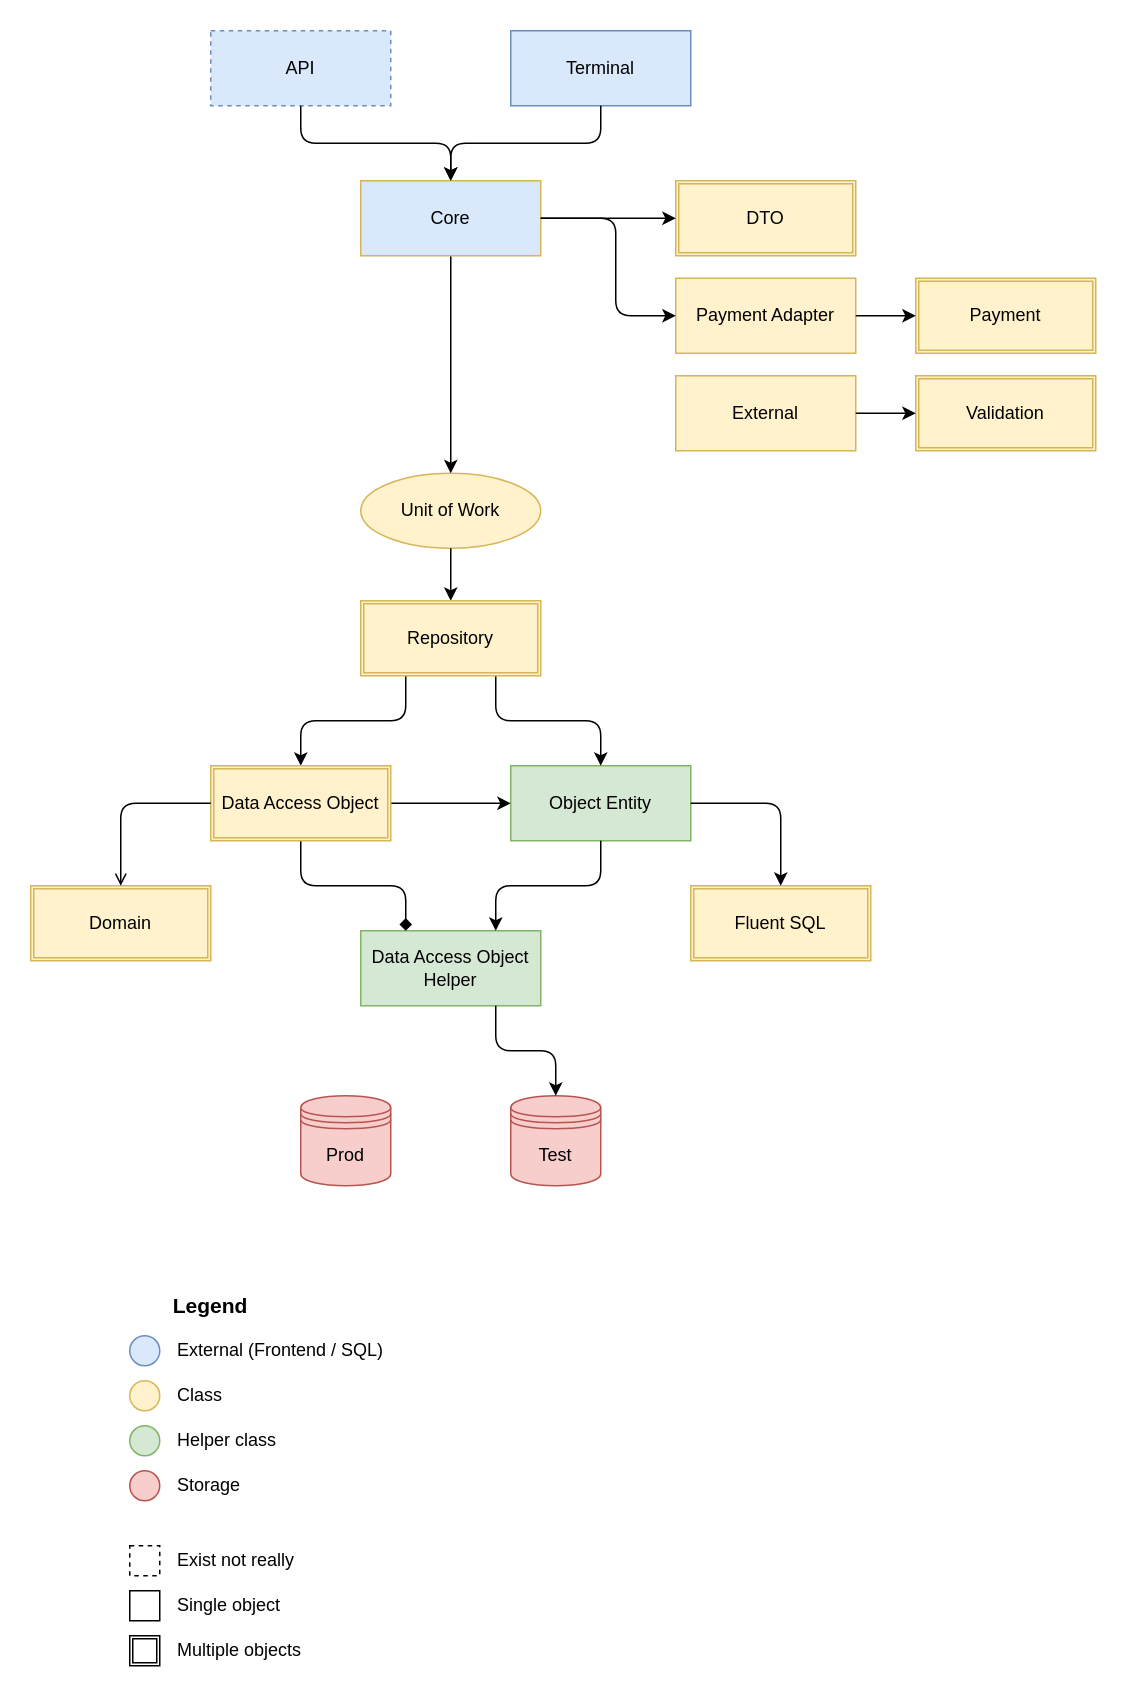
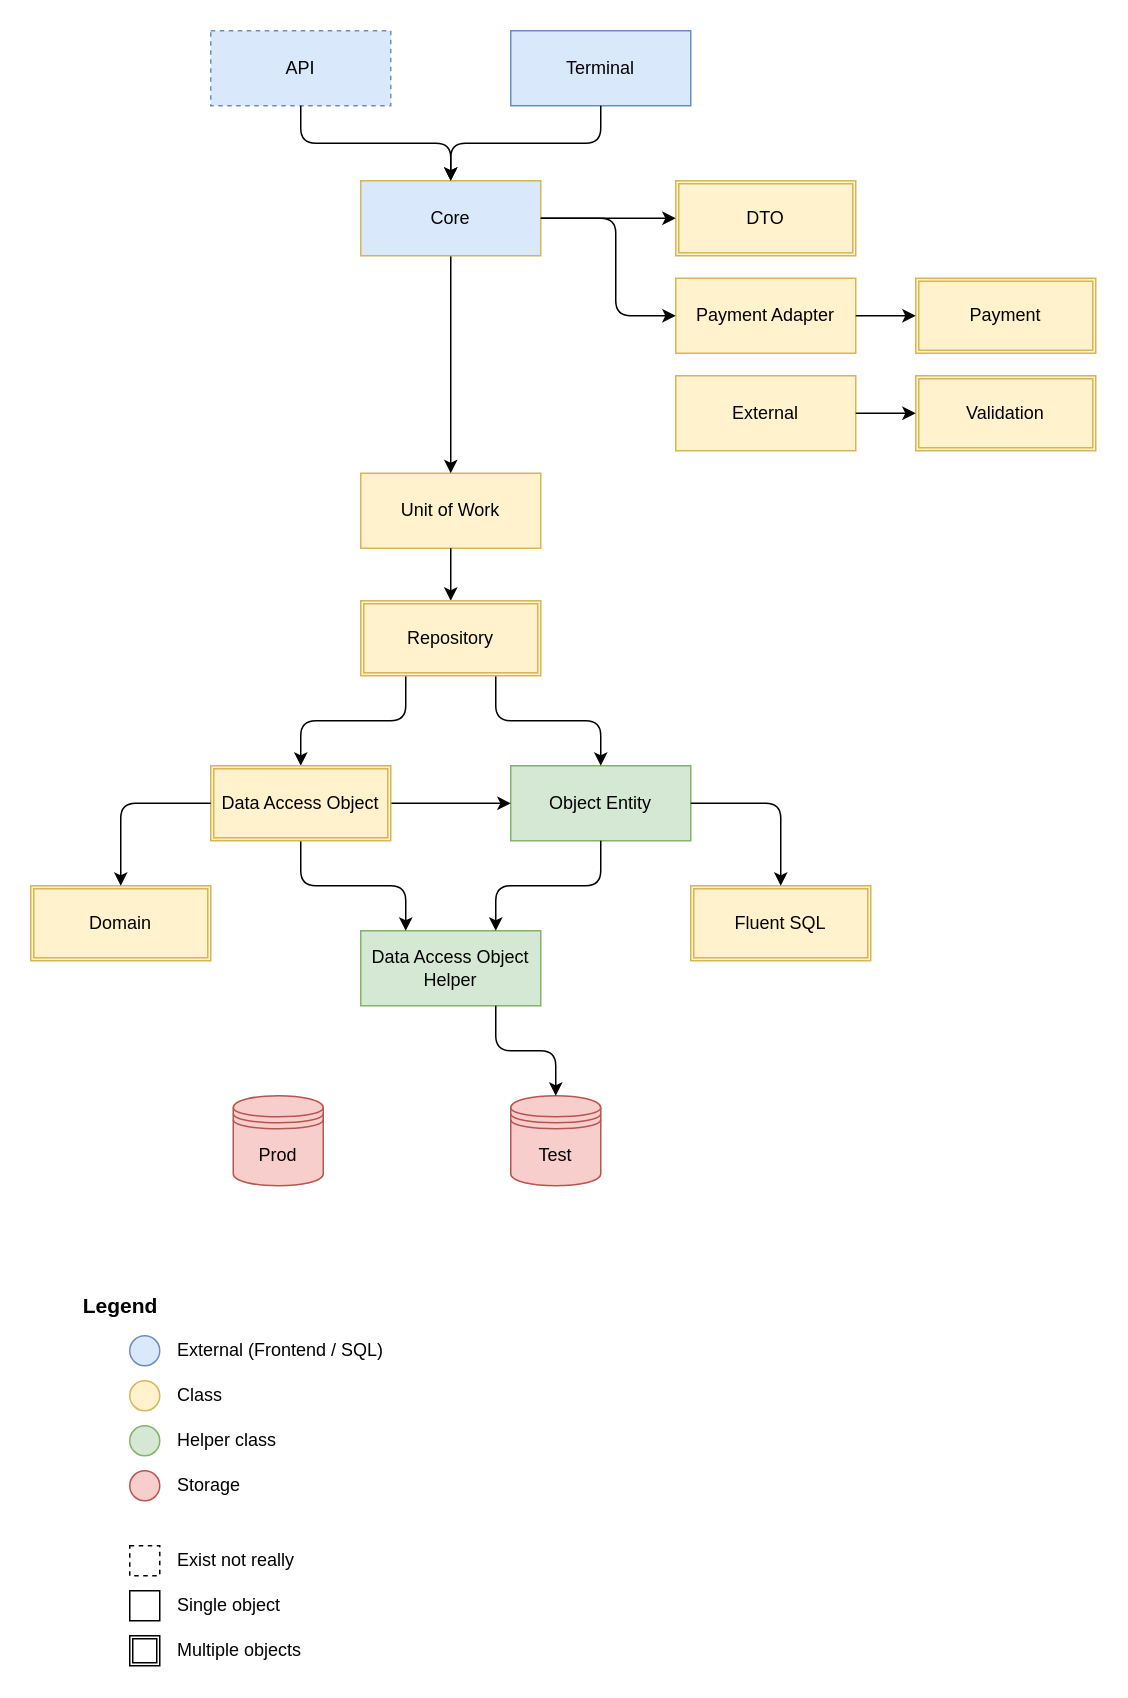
  <mxCell id="0" />
  <mxCell id="1" parent="0" />
- <mxCell id="2" value="Prod" style="shape=datastore;whiteSpace=wrap;html=1;fillColor=#f8cecc;strokeColor=#b85450;" parent="1" vertex="1"><mxGeometry x="200" y="730" width="60" height="60" as="geometry" /></mxCell>
+ <mxCell id="2" value="Prod" style="shape=datastore;whiteSpace=wrap;html=1;fillColor=#f8cecc;strokeColor=#b85450;" parent="1" vertex="1"><mxGeometry x="155" y="730" width="60" height="60" as="geometry" /></mxCell>
  <mxCell id="3" value="Test" style="shape=datastore;whiteSpace=wrap;html=1;fillColor=#f8cecc;strokeColor=#b85450;" parent="1" vertex="1"><mxGeometry x="340" y="730" width="60" height="60" as="geometry" /></mxCell>
  <mxCell id="4" value="Object Entity" style="rounded=0;whiteSpace=wrap;html=1;fillColor=#d5e8d4;strokeColor=#82b366;" parent="1" vertex="1"><mxGeometry x="340" y="510" width="120" height="50" as="geometry" /></mxCell>
  <mxCell id="5" value="Data Access Object Helper" style="rounded=0;whiteSpace=wrap;html=1;fillColor=#d5e8d4;strokeColor=#82b366;" parent="1" vertex="1"><mxGeometry x="240" y="620" width="120" height="50" as="geometry" /></mxCell>
  <mxCell id="6" value="" style="edgeStyle=segmentEdgeStyle;endArrow=classic;html=1;exitX=0.75;exitY=1;exitDx=0;exitDy=0;entryX=0.5;entryY=0;entryDx=0;entryDy=0;" parent="1" source="5" target="3" edge="1"><mxGeometry width="50" height="50" relative="1" as="geometry"><mxPoint x="270" y="600" as="sourcePoint" /><mxPoint x="320" y="550" as="targetPoint" /><Array as="points"><mxPoint x="330" y="700" /><mxPoint x="370" y="700" /></Array></mxGeometry></mxCell>
- <mxCell id="7" value="" style="edgeStyle=elbowEdgeStyle;elbow=vertical;endArrow=diamond;html=1;exitX=0.5;exitY=1;exitDx=0;exitDy=0;entryX=0.25;entryY=0;entryDx=0;entryDy=0;" parent="1" source="20" target="5" edge="1"><mxGeometry width="50" height="50" relative="1" as="geometry"><mxPoint x="200" y="560" as="sourcePoint" /><mxPoint x="320" y="540" as="targetPoint" /></mxGeometry></mxCell>
+ <mxCell id="7" value="" style="edgeStyle=elbowEdgeStyle;elbow=vertical;endArrow=classic;html=1;exitX=0.5;exitY=1;exitDx=0;exitDy=0;entryX=0.25;entryY=0;entryDx=0;entryDy=0;" parent="1" source="20" target="5" edge="1"><mxGeometry width="50" height="50" relative="1" as="geometry"><mxPoint x="200" y="560" as="sourcePoint" /><mxPoint x="320" y="540" as="targetPoint" /></mxGeometry></mxCell>
  <mxCell id="8" value="" style="edgeStyle=segmentEdgeStyle;endArrow=classic;html=1;exitX=0.5;exitY=1;exitDx=0;exitDy=0;entryX=0.75;entryY=0;entryDx=0;entryDy=0;" parent="1" source="4" target="5" edge="1"><mxGeometry width="50" height="50" relative="1" as="geometry"><mxPoint x="270" y="590" as="sourcePoint" /><mxPoint x="320" y="540" as="targetPoint" /><Array as="points"><mxPoint x="400" y="590" /><mxPoint x="330" y="590" /></Array></mxGeometry></mxCell>
  <mxCell id="9" value="" style="endArrow=classic;html=1;exitX=1;exitY=0.5;exitDx=0;exitDy=0;entryX=0;entryY=0.5;entryDx=0;entryDy=0;" parent="1" source="20" target="4" edge="1"><mxGeometry width="50" height="50" relative="1" as="geometry"><mxPoint x="260" y="535" as="sourcePoint" /><mxPoint x="320" y="520" as="targetPoint" /></mxGeometry></mxCell>
  <mxCell id="10" value="" style="edgeStyle=segmentEdgeStyle;endArrow=classic;html=1;exitX=0.25;exitY=1;exitDx=0;exitDy=0;entryX=0.5;entryY=0;entryDx=0;entryDy=0;" parent="1" source="21" target="20" edge="1"><mxGeometry width="50" height="50" relative="1" as="geometry"><mxPoint x="270" y="450" as="sourcePoint" /><mxPoint x="200" y="510" as="targetPoint" /><Array as="points"><mxPoint x="270" y="480" /><mxPoint x="200" y="480" /></Array></mxGeometry></mxCell>
  <mxCell id="11" value="" style="edgeStyle=segmentEdgeStyle;endArrow=classic;html=1;exitX=0.75;exitY=1;exitDx=0;exitDy=0;entryX=0.5;entryY=0;entryDx=0;entryDy=0;" parent="1" source="21" target="4" edge="1"><mxGeometry width="50" height="50" relative="1" as="geometry"><mxPoint x="330" y="450" as="sourcePoint" /><mxPoint x="320" y="520" as="targetPoint" /><Array as="points"><mxPoint x="330" y="480" /><mxPoint x="400" y="480" /></Array></mxGeometry></mxCell>
- <mxCell id="12" value="Unit of Work" style="ellipse;whiteSpace=wrap;html=1;fillColor=#fff2cc;strokeColor=#d6b656;" parent="1" vertex="1"><mxGeometry x="240" y="315" width="120" height="50" as="geometry" /></mxCell>
+ <mxCell id="12" value="Unit of Work" style="rounded=0;whiteSpace=wrap;html=1;fillColor=#fff2cc;strokeColor=#d6b656;" parent="1" vertex="1"><mxGeometry x="240" y="315" width="120" height="50" as="geometry" /></mxCell>
  <mxCell id="13" value="" style="endArrow=classic;html=1;exitX=0.5;exitY=1;exitDx=0;exitDy=0;entryX=0.5;entryY=0;entryDx=0;entryDy=0;" parent="1" source="12" target="21" edge="1"><mxGeometry width="50" height="50" relative="1" as="geometry"><mxPoint x="270" y="600" as="sourcePoint" /><mxPoint x="300" y="400" as="targetPoint" /></mxGeometry></mxCell>
  <mxCell id="14" value="" style="endArrow=classic;html=1;exitX=0.5;exitY=1;exitDx=0;exitDy=0;entryX=0.5;entryY=0;entryDx=0;entryDy=0;" parent="1" source="34" target="12" edge="1"><mxGeometry width="50" height="50" relative="1" as="geometry"><mxPoint x="300" y="280" as="sourcePoint" /><mxPoint x="320" y="365" as="targetPoint" /></mxGeometry></mxCell>
- <mxCell id="15" value="&lt;b&gt;&lt;font style=&quot;font-size: 14px&quot;&gt;Legend&lt;br&gt;&lt;/font&gt;&lt;/b&gt;" style="text;html=1;strokeColor=none;fillColor=none;align=center;verticalAlign=middle;whiteSpace=wrap;rounded=0;" parent="1" vertex="1"><mxGeometry x="120" y="860" width="40" height="20" as="geometry" /></mxCell>
+ <mxCell id="15" value="&lt;b&gt;&lt;font style=&quot;font-size: 14px&quot;&gt;Legend&lt;br&gt;&lt;/font&gt;&lt;/b&gt;" style="text;html=1;strokeColor=none;fillColor=none;align=center;verticalAlign=middle;whiteSpace=wrap;rounded=0;" parent="1" vertex="1"><mxGeometry x="60" y="860" width="40" height="20" as="geometry" /></mxCell>
  <mxCell id="16" value="" style="ellipse;whiteSpace=wrap;html=1;aspect=fixed;fillColor=#dae8fc;strokeColor=#6c8ebf;" parent="1" vertex="1"><mxGeometry x="86" y="890" width="20" height="20" as="geometry" /></mxCell>
  <mxCell id="17" value="External (Frontend / SQL)" style="text;html=1;strokeColor=none;fillColor=none;align=left;verticalAlign=middle;whiteSpace=wrap;rounded=0;" parent="1" vertex="1"><mxGeometry x="116" y="890" width="174" height="20" as="geometry" /></mxCell>
  <mxCell id="18" value="" style="ellipse;whiteSpace=wrap;html=1;aspect=fixed;fillColor=#fff2cc;strokeColor=#d6b656;" parent="1" vertex="1"><mxGeometry x="86" y="920" width="20" height="20" as="geometry" /></mxCell>
  <mxCell id="19" value="Class" style="text;html=1;strokeColor=none;fillColor=none;align=left;verticalAlign=middle;whiteSpace=wrap;rounded=0;" parent="1" vertex="1"><mxGeometry x="116" y="920" width="174" height="20" as="geometry" /></mxCell>
  <mxCell id="20" value="Data Access Object" style="shape=ext;double=1;rounded=0;whiteSpace=wrap;html=1;fillColor=#fff2cc;strokeColor=#d6b656;" parent="1" vertex="1"><mxGeometry x="140" y="510" width="120" height="50" as="geometry" /></mxCell>
  <mxCell id="21" value="Repository" style="shape=ext;double=1;rounded=0;whiteSpace=wrap;html=1;strokeColor=#d6b656;fillColor=#fff2cc;" parent="1" vertex="1"><mxGeometry x="240" y="400" width="120" height="50" as="geometry" /></mxCell>
  <mxCell id="22" value="" style="ellipse;whiteSpace=wrap;html=1;aspect=fixed;fillColor=#d5e8d4;strokeColor=#82b366;" parent="1" vertex="1"><mxGeometry x="86" y="950" width="20" height="20" as="geometry" /></mxCell>
  <mxCell id="23" value="Helper class" style="text;html=1;strokeColor=none;fillColor=none;align=left;verticalAlign=middle;whiteSpace=wrap;rounded=0;" parent="1" vertex="1"><mxGeometry x="116" y="950" width="174" height="20" as="geometry" /></mxCell>
  <mxCell id="24" value="" style="ellipse;whiteSpace=wrap;html=1;aspect=fixed;fillColor=#f8cecc;strokeColor=#b85450;" parent="1" vertex="1"><mxGeometry x="86" y="980" width="20" height="20" as="geometry" /></mxCell>
  <mxCell id="25" value="Storage" style="text;html=1;strokeColor=none;fillColor=none;align=left;verticalAlign=middle;whiteSpace=wrap;rounded=0;" parent="1" vertex="1"><mxGeometry x="116" y="980" width="174" height="20" as="geometry" /></mxCell>
  <mxCell id="26" value="" style="rounded=0;whiteSpace=wrap;html=1;dashed=1;strokeColor=#000000;" parent="1" vertex="1"><mxGeometry x="86" y="1030" width="20" height="20" as="geometry" /></mxCell>
  <mxCell id="27" value="Exist not really" style="text;html=1;strokeColor=none;fillColor=none;align=left;verticalAlign=middle;whiteSpace=wrap;rounded=0;" parent="1" vertex="1"><mxGeometry x="116" y="1030" width="174" height="20" as="geometry" /></mxCell>
  <mxCell id="28" value="" style="rounded=0;whiteSpace=wrap;html=1;" parent="1" vertex="1"><mxGeometry x="86" y="1060" width="20" height="20" as="geometry" /></mxCell>
  <mxCell id="29" value="Single object" style="text;html=1;strokeColor=none;fillColor=none;align=left;verticalAlign=middle;whiteSpace=wrap;rounded=0;" parent="1" vertex="1"><mxGeometry x="116" y="1060" width="174" height="20" as="geometry" /></mxCell>
  <mxCell id="30" value="Multiple objects" style="text;html=1;strokeColor=none;fillColor=none;align=left;verticalAlign=middle;whiteSpace=wrap;rounded=0;" parent="1" vertex="1"><mxGeometry x="116" y="1090" width="174" height="20" as="geometry" /></mxCell>
  <mxCell id="31" value="" style="shape=ext;double=1;rounded=0;whiteSpace=wrap;html=1;strokeColor=#000000;" parent="1" vertex="1"><mxGeometry x="86" y="1090" width="20" height="20" as="geometry" /></mxCell>
  <mxCell id="32" value="&lt;span&gt;Fluent SQL&lt;/span&gt;" style="shape=ext;double=1;rounded=0;whiteSpace=wrap;html=1;strokeColor=#d6b656;fillColor=#fff2cc;" parent="1" vertex="1"><mxGeometry x="460" y="590" width="120" height="50" as="geometry" /></mxCell>
  <mxCell id="33" value="" style="edgeStyle=segmentEdgeStyle;endArrow=classic;html=1;exitX=1;exitY=0.5;exitDx=0;exitDy=0;entryX=0.5;entryY=0;entryDx=0;entryDy=0;" parent="1" source="4" target="32" edge="1"><mxGeometry width="50" height="50" relative="1" as="geometry"><mxPoint x="460" y="520" as="sourcePoint" /><mxPoint x="510" y="470" as="targetPoint" /></mxGeometry></mxCell>
  <mxCell id="34" value="Core" style="rounded=0;whiteSpace=wrap;html=1;fillColor=#dae8fc;strokeColor=#d6b656;" vertex="1" parent="1"><mxGeometry x="240" y="120" width="120" height="50" as="geometry" /></mxCell>
  <mxCell id="35" value="Terminal" style="rounded=0;whiteSpace=wrap;html=1;fillColor=#dae8fc;strokeColor=#6c8ebf;" vertex="1" parent="1"><mxGeometry x="340" y="20" width="120" height="50" as="geometry" /></mxCell>
  <mxCell id="36" value="" style="edgeStyle=elbowEdgeStyle;elbow=vertical;endArrow=classic;html=1;exitX=0.5;exitY=1;exitDx=0;exitDy=0;entryX=0.5;entryY=0;entryDx=0;entryDy=0;" edge="1" parent="1" source="35" target="34"><mxGeometry width="50" height="50" relative="1" as="geometry"><mxPoint x="520" y="230" as="sourcePoint" /><mxPoint x="570" y="180" as="targetPoint" /></mxGeometry></mxCell>
  <mxCell id="37" value="API" style="rounded=0;whiteSpace=wrap;html=1;fillColor=#dae8fc;strokeColor=#6c8ebf;dashed=1;" vertex="1" parent="1"><mxGeometry x="140" y="20" width="120" height="50" as="geometry" /></mxCell>
  <mxCell id="38" value="" style="edgeStyle=elbowEdgeStyle;elbow=vertical;endArrow=classic;html=1;exitX=0.5;exitY=1;exitDx=0;exitDy=0;entryX=0.5;entryY=0;entryDx=0;entryDy=0;" edge="1" parent="1" source="37" target="34"><mxGeometry width="50" height="50" relative="1" as="geometry"><mxPoint x="520" y="230" as="sourcePoint" /><mxPoint x="570" y="180" as="targetPoint" /></mxGeometry></mxCell>
  <mxCell id="39" value="&lt;span&gt;Domain&lt;/span&gt;" style="shape=ext;double=1;rounded=0;whiteSpace=wrap;html=1;strokeColor=#d6b656;fillColor=#fff2cc;" vertex="1" parent="1"><mxGeometry x="20" y="590" width="120" height="50" as="geometry" /></mxCell>
- <mxCell id="40" value="" style="edgeStyle=segmentEdgeStyle;endArrow=open;html=1;exitX=0;exitY=0.5;exitDx=0;exitDy=0;entryX=0.5;entryY=0;entryDx=0;entryDy=0;" edge="1" parent="1" source="20" target="39"><mxGeometry width="50" height="50" relative="1" as="geometry"><mxPoint x="360" y="490" as="sourcePoint" /><mxPoint x="410" y="440" as="targetPoint" /></mxGeometry></mxCell>
+ <mxCell id="40" value="" style="edgeStyle=segmentEdgeStyle;endArrow=classic;html=1;exitX=0;exitY=0.5;exitDx=0;exitDy=0;entryX=0.5;entryY=0;entryDx=0;entryDy=0;" edge="1" parent="1" source="20" target="39"><mxGeometry width="50" height="50" relative="1" as="geometry"><mxPoint x="360" y="490" as="sourcePoint" /><mxPoint x="410" y="440" as="targetPoint" /></mxGeometry></mxCell>
  <mxCell id="41" value="&lt;span&gt;DTO&lt;/span&gt;" style="shape=ext;double=1;rounded=0;whiteSpace=wrap;html=1;strokeColor=#d6b656;fillColor=#fff2cc;" vertex="1" parent="1"><mxGeometry x="450" y="120" width="120" height="50" as="geometry" /></mxCell>
  <mxCell id="42" value="&lt;span&gt;Payment&lt;/span&gt;" style="shape=ext;double=1;rounded=0;whiteSpace=wrap;html=1;strokeColor=#d6b656;fillColor=#fff2cc;" vertex="1" parent="1"><mxGeometry x="610" y="185" width="120" height="50" as="geometry" /></mxCell>
  <mxCell id="43" value="&lt;span&gt;Validation&lt;/span&gt;" style="shape=ext;double=1;rounded=0;whiteSpace=wrap;html=1;strokeColor=#d6b656;fillColor=#fff2cc;" vertex="1" parent="1"><mxGeometry x="610" y="250" width="120" height="50" as="geometry" /></mxCell>
  <mxCell id="44" value="Payment Adapter" style="rounded=0;whiteSpace=wrap;html=1;fillColor=#fff2cc;strokeColor=#d6b656;" vertex="1" parent="1"><mxGeometry x="450" y="185" width="120" height="50" as="geometry" /></mxCell>
  <mxCell id="45" value="External" style="rounded=0;whiteSpace=wrap;html=1;fillColor=#fff2cc;strokeColor=#d6b656;" vertex="1" parent="1"><mxGeometry x="450" y="250" width="120" height="50" as="geometry" /></mxCell>
  <mxCell id="46" value="" style="endArrow=classic;html=1;exitX=1;exitY=0.5;exitDx=0;exitDy=0;" edge="1" parent="1" source="34" target="41"><mxGeometry width="50" height="50" relative="1" as="geometry"><mxPoint x="620" y="170" as="sourcePoint" /><mxPoint x="670" y="120" as="targetPoint" /></mxGeometry></mxCell>
  <mxCell id="47" value="" style="edgeStyle=segmentEdgeStyle;endArrow=classic;html=1;exitX=1;exitY=0.5;exitDx=0;exitDy=0;entryX=0;entryY=0.5;entryDx=0;entryDy=0;" edge="1" parent="1" source="34" target="44"><mxGeometry width="50" height="50" relative="1" as="geometry"><mxPoint x="620" y="170" as="sourcePoint" /><mxPoint x="670" y="120" as="targetPoint" /><Array as="points"><mxPoint x="410" y="145" /><mxPoint x="410" y="210" /></Array></mxGeometry></mxCell>
  <mxCell id="48" value="" style="endArrow=classic;html=1;exitX=1;exitY=0.5;exitDx=0;exitDy=0;entryX=0;entryY=0.5;entryDx=0;entryDy=0;" edge="1" parent="1" source="44" target="42"><mxGeometry width="50" height="50" relative="1" as="geometry"><mxPoint x="620" y="170" as="sourcePoint" /><mxPoint x="670" y="120" as="targetPoint" /></mxGeometry></mxCell>
  <mxCell id="49" value="" style="endArrow=classic;html=1;exitX=1;exitY=0.5;exitDx=0;exitDy=0;entryX=0;entryY=0.5;entryDx=0;entryDy=0;" edge="1" parent="1" source="45" target="43"><mxGeometry width="50" height="50" relative="1" as="geometry"><mxPoint x="620" y="170" as="sourcePoint" /><mxPoint x="670" y="120" as="targetPoint" /></mxGeometry></mxCell>
